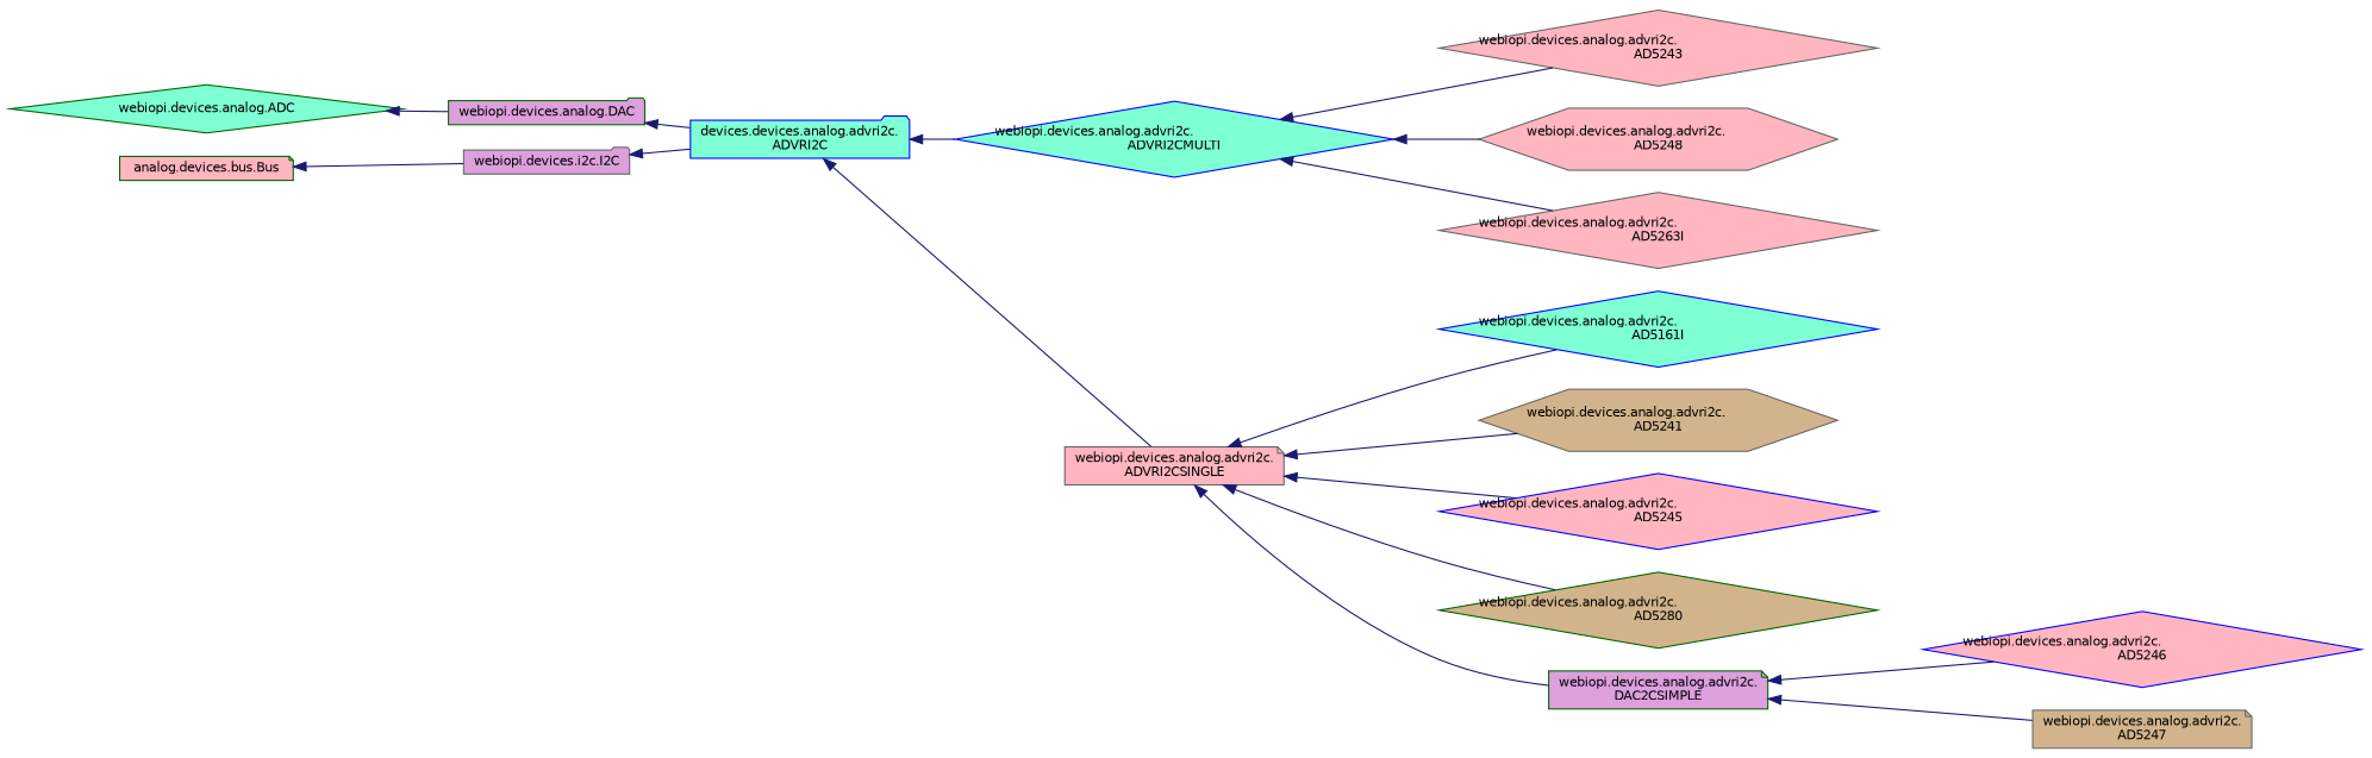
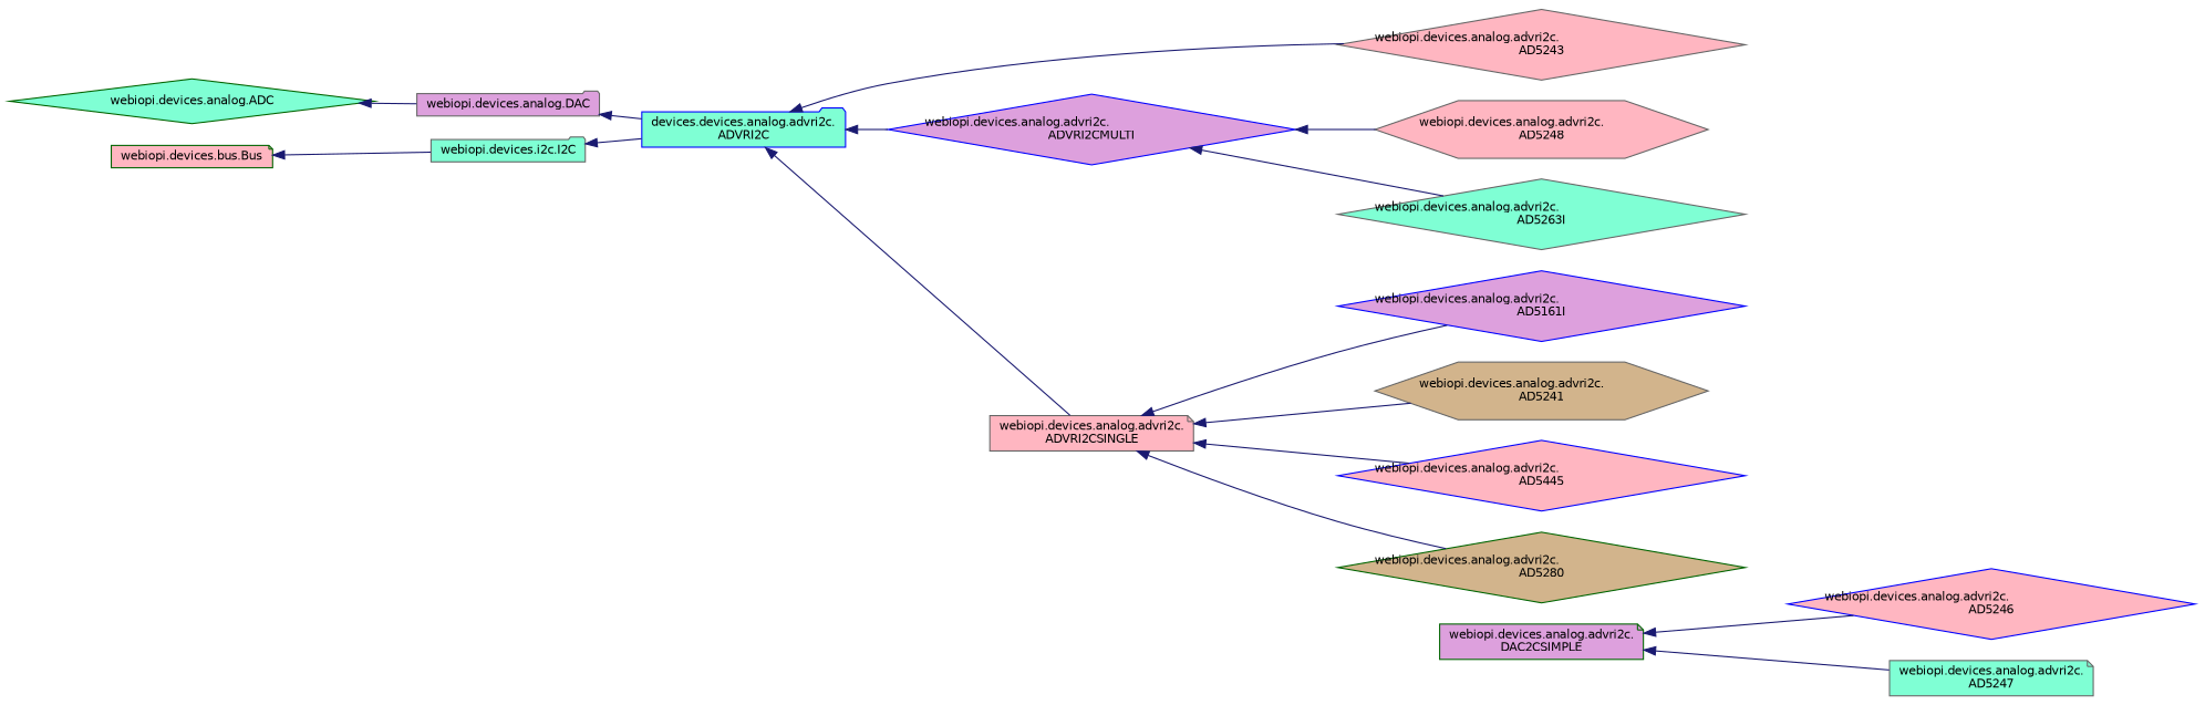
  digraph {
    fontname="DejaVu Sans"
    rankdir=LR
    node [color=gray40 fillcolor=lightpink fontname="DejaVu Sans" fontsize=10 shape=diamond style=filled]
    edge [color=midnightblue dir=back fontname="DejaVu Sans" fontsize=10 labelfontname=Helvetica labelfontsize=10 style=solid]
    n1 [color=blue fillcolor=aquamarine fontcolor=black height=0.2 label="devices.devices.analog.advri2c.\lADVRI2C" shape=folder width=0.4]
-   n2 [color=blue fillcolor=aquamarine height=0.2 label="webiopi.devices.analog.advri2c.\lADVRI2CMULTI" width=0.4]
+   n2 [color=blue fillcolor=plum height=0.2 label="webiopi.devices.analog.advri2c.\lADVRI2CMULTI" width=0.4]
    n3 [height=0.2 label="webiopi.devices.analog.advri2c.\lADVRI2CSINGLE" shape=note width=0.4]
    n4 [height=0.2 label="webiopi.devices.analog.advri2c.\lAD5243" width=0.4]
    n5 [height=0.2 label="webiopi.devices.analog.advri2c.\lAD5248" shape=hexagon width=0.4]
-   n6 [height=0.2 label="webiopi.devices.analog.advri2c.\lAD5263I" width=0.4]
-   n7 [color=blue fillcolor=aquamarine height=0.2 label="webiopi.devices.analog.advri2c.\lAD5161I" width=0.4]
+   n6 [fillcolor=aquamarine height=0.2 label="webiopi.devices.analog.advri2c.\lAD5263I" width=0.4]
+   n7 [color=blue fillcolor=plum height=0.2 label="webiopi.devices.analog.advri2c.\lAD5161I" width=0.4]
    n8 [fillcolor=tan height=0.2 label="webiopi.devices.analog.advri2c.\lAD5241" shape=hexagon width=0.4]
-   n9 [color=blue height=0.2 label="webiopi.devices.analog.advri2c.\lAD5245" width=0.4]
+   n9 [color=blue height=0.2 label="webiopi.devices.analog.advri2c.\lAD5445" width=0.4]
    n10 [color=darkgreen fillcolor=tan height=0.2 label="webiopi.devices.analog.advri2c.\lAD5280" width=0.4]
    n11 [color=darkgreen fillcolor=plum height=0.2 label="webiopi.devices.analog.advri2c.\lDAC2CSIMPLE" shape=note width=0.4]
-   n12 [color=darkgreen fillcolor=plum height=0.2 label="webiopi.devices.analog.DAC" shape=folder width=0.4]
+   n12 [fillcolor=plum height=0.2 label="webiopi.devices.analog.DAC" shape=folder width=0.4]
    n13 [color=darkgreen fillcolor=aquamarine height=0.2 label="webiopi.devices.analog.ADC" width=0.4]
-   n14 [fillcolor=plum height=0.2 label="webiopi.devices.i2c.I2C" shape=folder width=0.4]
-   n15 [color=darkgreen height=0.2 label="analog.devices.bus.Bus" shape=note width=0.4]
+   n14 [fillcolor=aquamarine height=0.2 label="webiopi.devices.i2c.I2C" shape=folder width=0.4]
+   n15 [color=darkgreen height=0.2 label="webiopi.devices.bus.Bus" shape=note width=0.4]
    n16 [color=blue height=0.2 label="webiopi.devices.analog.advri2c.\lAD5246" width=0.4]
-   n17 [fillcolor=tan height=0.2 label="webiopi.devices.analog.advri2c.\lAD5247" shape=note width=0.4]
+   n17 [fillcolor=aquamarine height=0.2 label="webiopi.devices.analog.advri2c.\lAD5247" shape=note width=0.4]
    n1 -> n2
    n1 -> n3
-   n2 -> n4
+   n1 -> n4
    n2 -> n5
    n2 -> n6
    n3 -> n7
    n3 -> n8
    n3 -> n9
    n3 -> n10
-   n3 -> n11
    n11 -> n16
    n11 -> n17
    n12 -> n1
    n13 -> n12
    n14 -> n1
    n15 -> n14
  }
